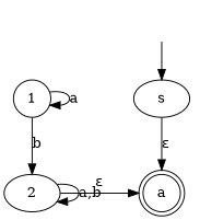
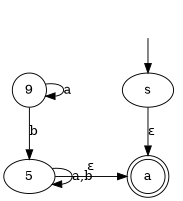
  digraph {
    rankdir=TB
    node [group=1]
    s
-   1 [group=2 shape=circle]
-   2 [group=2]
+   1 [group=2 shape=circle label=9]
+   2 [group=2 label=5]
    a [shape=doublecircle]
    start [style=invis group=""]
    subgraph sub_1 {
      rank=same
      s
      1
    }
    subgraph sub_2 {
      rank=same
      2
      a
    }
    s -> a [label=<&epsilon;>]
    1 -> 1 [label=a]
    1 -> 2 [label=b]
    2 -> 2 [label="a,b"]
    2 -> a [label=<&epsilon;>]
    start -> s
  }
